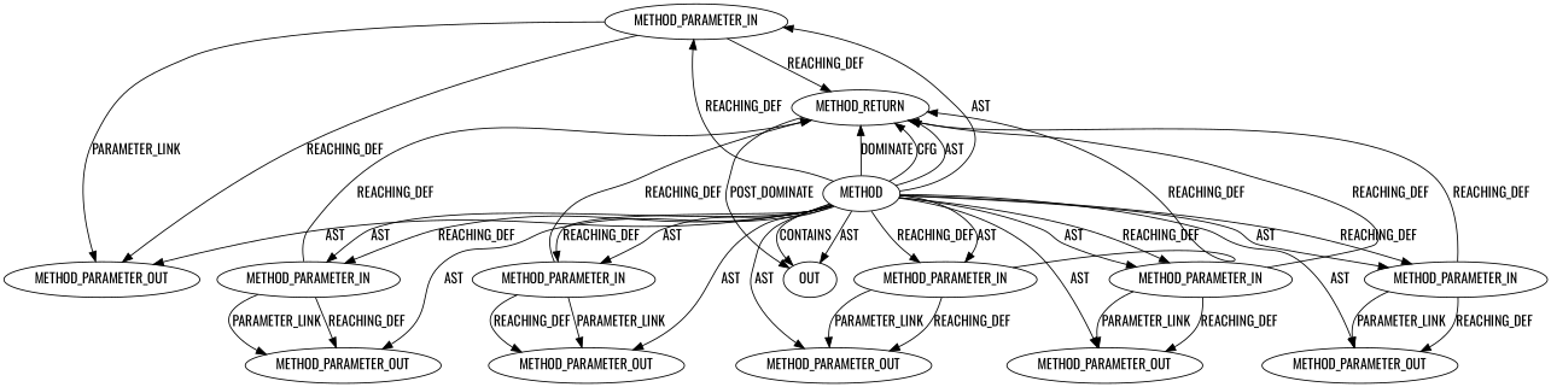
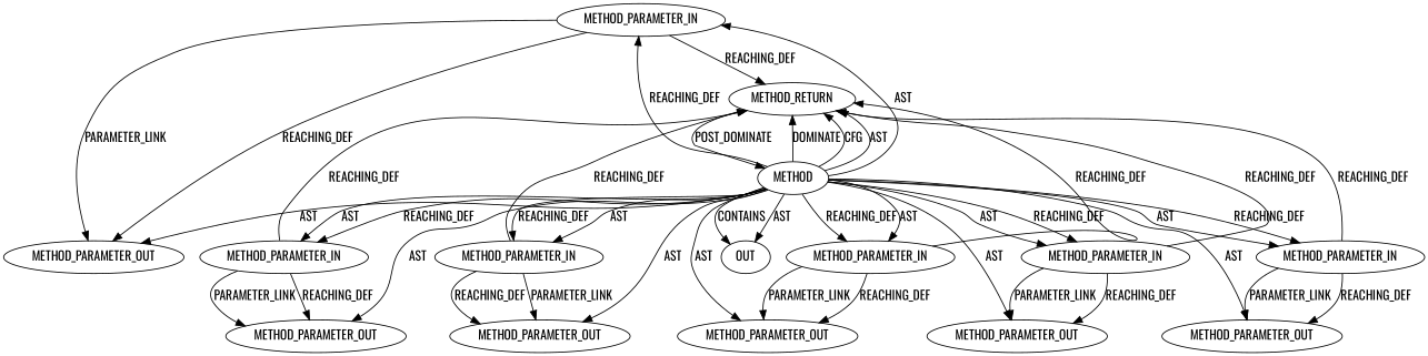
  digraph {
    fontname=Oswald
    node [CODE=p6 EVALUATION_STRATEGY=BY_VALUE IS_VARIADIC=false ORDER=2 TYPE_FULL_NAME=ANY fontname=Oswald]
    edge [fontname=Oswald]
    n1 [INDEX=6 NAME=p6 ORDER=6 label=METHOD_PARAMETER_IN]
    n2 [INDEX=6 NAME=p6 ORDER=6 label=METHOD_PARAMETER_OUT]
    n3 [CODE=RET label=METHOD_RETURN IS_VARIADIC=""]
    n4 [AST_PARENT_FULL_NAME="<global>" AST_PARENT_TYPE=NAMESPACE_BLOCK CODE="<empty>" FILENAME="<empty>" FULL_NAME=BN_generate_dsa_nonce IS_EXTERNAL=true NAME=BN_generate_dsa_nonce ORDER=0 label=METHOD EVALUATION_STRATEGY="" IS_VARIADIC="" TYPE_FULL_NAME=""]
    n5 [CODE=p3 INDEX=3 NAME=p3 ORDER=3 label=METHOD_PARAMETER_OUT]
    n6 [CODE=p4 INDEX=4 NAME=p4 ORDER=4 label=METHOD_PARAMETER_IN]
    n7 [CODE=p4 INDEX=4 NAME=p4 ORDER=4 label=METHOD_PARAMETER_OUT]
    n8 [CODE=p1 INDEX=1 NAME=p1 ORDER=1 label=METHOD_PARAMETER_IN]
    n9 [CODE=p1 INDEX=1 NAME=p1 ORDER=1 label=METHOD_PARAMETER_OUT]
    n10 [CODE=p3 INDEX=3 NAME=p3 ORDER=3 label=METHOD_PARAMETER_IN]
    n11 [CODE=p2 INDEX=2 NAME=p2 label=METHOD_PARAMETER_IN]
    n12 [CODE=p2 INDEX=2 NAME=p2 label=METHOD_PARAMETER_OUT]
    n13 [CODE=p5 INDEX=5 NAME=p5 ORDER=5 label=METHOD_PARAMETER_OUT]
    n14 [CODE=p5 INDEX=5 NAME=p5 ORDER=5 label=METHOD_PARAMETER_IN]
    n15 [ARGUMENT_INDEX=1 CODE="<empty>" ORDER=1 label=OUT EVALUATION_STRATEGY="" IS_VARIADIC=""]
    n1 -> n2 [label=PARAMETER_LINK]
    n1 -> n2 [VARIABLE=p6 label=REACHING_DEF]
    n1 -> n3 [VARIABLE=p6 label=REACHING_DEF]
-   n3 -> n15 [label=POST_DOMINATE]
+   n3 -> n4 [label=POST_DOMINATE]
    n4 -> n1 [label=AST]
    n4 -> n1 [label=REACHING_DEF]
    n4 -> n2 [label=AST]
    n4 -> n3 [label=DOMINATE]
    n4 -> n3 [label=CFG]
    n4 -> n3 [label=AST]
    n4 -> n5 [label=AST]
    n4 -> n6 [label=AST]
    n4 -> n6 [label=REACHING_DEF]
    n4 -> n7 [label=AST]
    n4 -> n8 [label=AST]
    n4 -> n8 [label=REACHING_DEF]
    n4 -> n9 [label=AST]
    n4 -> n10 [label=REACHING_DEF]
    n4 -> n10 [label=AST]
    n4 -> n11 [label=AST]
    n4 -> n11 [label=REACHING_DEF]
    n4 -> n12 [label=AST]
    n4 -> n13 [label=AST]
    n4 -> n14 [label=REACHING_DEF]
    n4 -> n14 [label=AST]
    n4 -> n15 [label=CONTAINS]
    n4 -> n15 [label=AST]
    n6 -> n3 [VARIABLE=p4 label=REACHING_DEF]
    n6 -> n7 [VARIABLE=p4 label=REACHING_DEF]
    n6 -> n7 [label=PARAMETER_LINK]
    n8 -> n3 [VARIABLE=p1 label=REACHING_DEF]
    n8 -> n9 [VARIABLE=p1 label=REACHING_DEF]
    n8 -> n9 [label=PARAMETER_LINK]
    n10 -> n3 [VARIABLE=p3 label=REACHING_DEF]
    n10 -> n5 [label=PARAMETER_LINK]
    n10 -> n5 [VARIABLE=p3 label=REACHING_DEF]
    n11 -> n3 [VARIABLE=p2 label=REACHING_DEF]
    n11 -> n12 [label=PARAMETER_LINK]
    n11 -> n12 [VARIABLE=p2 label=REACHING_DEF]
    n14 -> n3 [VARIABLE=p5 label=REACHING_DEF]
    n14 -> n13 [label=PARAMETER_LINK]
    n14 -> n13 [VARIABLE=p5 label=REACHING_DEF]
  }
